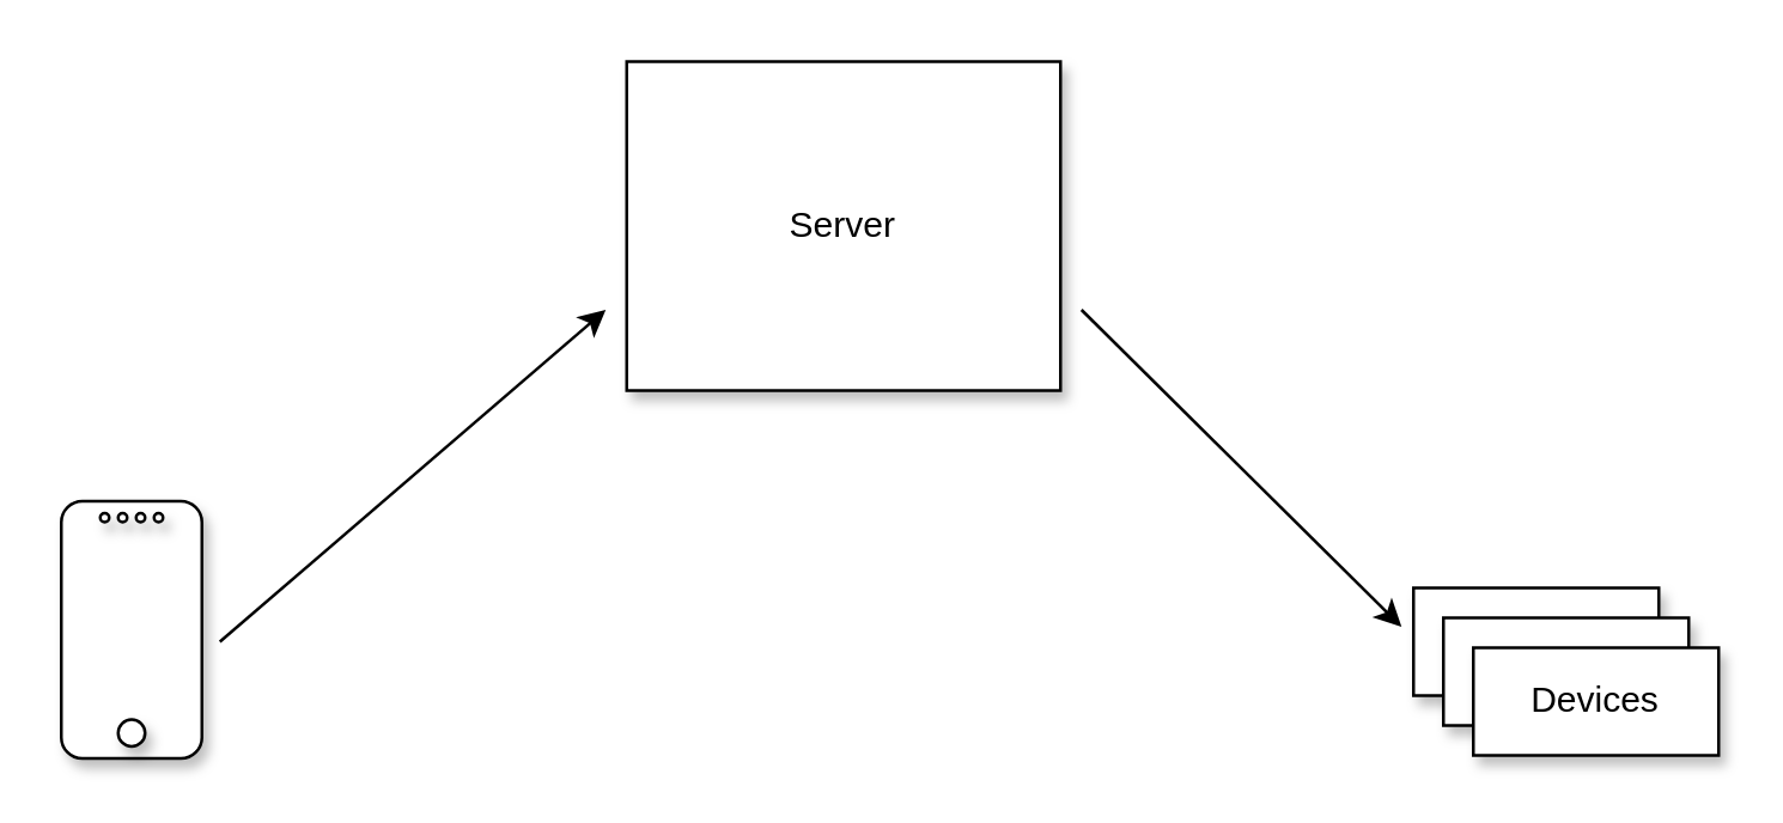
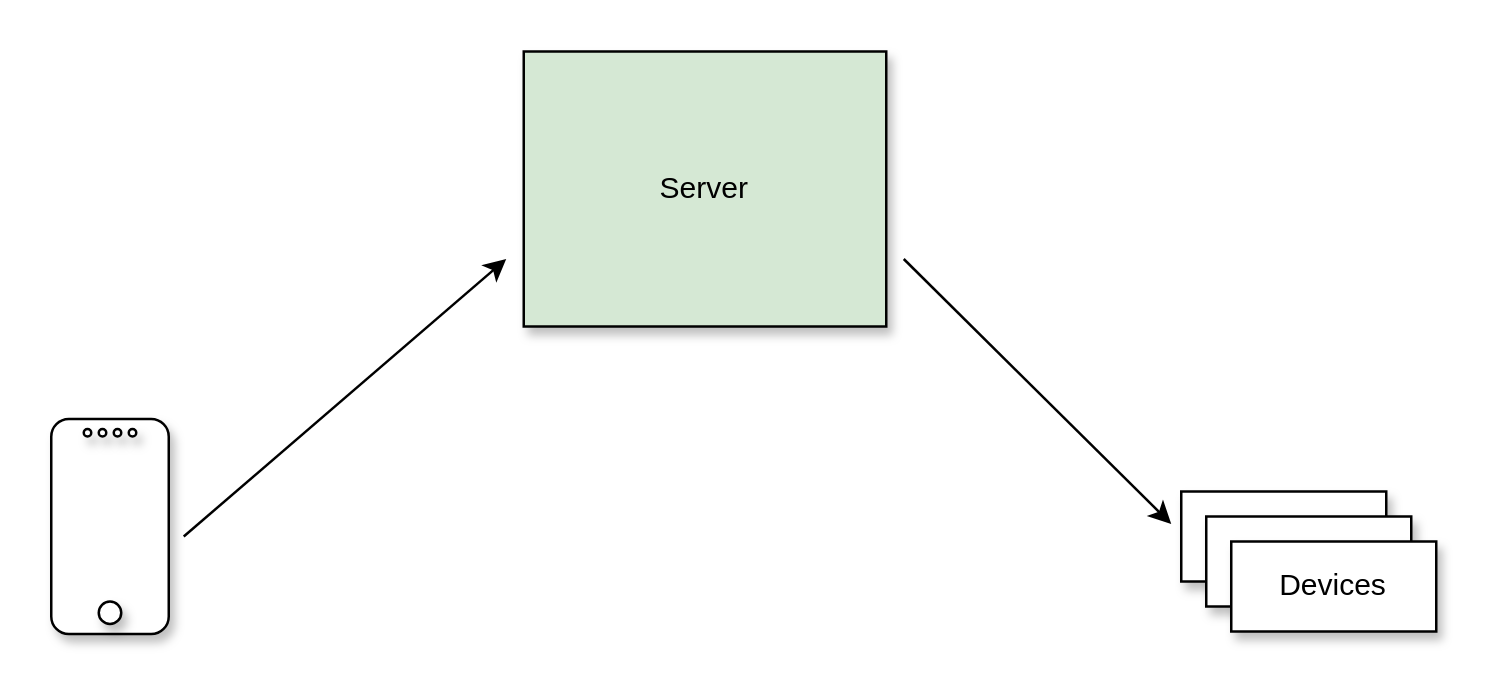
  <mxCell id="0" />
  <mxCell id="1" parent="0" />
- <mxCell id="2" value="Server" style="rounded=0;whiteSpace=wrap;html=1;shadow=1;" vertex="1" parent="1"><mxGeometry x="209" y="20" width="145" height="110" as="geometry" /></mxCell>
+ <mxCell id="2" value="Server" style="rounded=0;whiteSpace=wrap;html=1;shadow=1;fillColor=#d5e8d4;" vertex="1" parent="1"><mxGeometry x="209" y="20" width="145" height="110" as="geometry" /></mxCell>
  <mxCell id="3" value="Devices" style="rounded=0;whiteSpace=wrap;html=1;shadow=1;" vertex="1" parent="1"><mxGeometry x="472" y="196" width="82" height="36" as="geometry" /></mxCell>
  <mxCell id="4" value="" style="rounded=1;whiteSpace=wrap;html=1;shadow=1;" vertex="1" parent="1"><mxGeometry x="20" y="167" width="47" height="86" as="geometry" /></mxCell>
  <mxCell id="5" value="Devices" style="rounded=0;whiteSpace=wrap;html=1;shadow=1;" vertex="1" parent="1"><mxGeometry x="482" y="206" width="82" height="36" as="geometry" /></mxCell>
  <mxCell id="6" value="Devices" style="rounded=0;whiteSpace=wrap;html=1;shadow=1;" vertex="1" parent="1"><mxGeometry x="492" y="216" width="82" height="36" as="geometry" /></mxCell>
  <mxCell id="7" value="" style="ellipse;whiteSpace=wrap;html=1;aspect=fixed;shadow=1;" vertex="1" parent="1"><mxGeometry x="39" y="240" width="9" height="9" as="geometry" /></mxCell>
  <mxCell id="8" value="" style="ellipse;whiteSpace=wrap;html=1;aspect=fixed;shadow=1;" vertex="1" parent="1"><mxGeometry x="33" y="171" width="3" height="3" as="geometry" /></mxCell>
  <mxCell id="9" value="" style="ellipse;whiteSpace=wrap;html=1;aspect=fixed;shadow=1;" vertex="1" parent="1"><mxGeometry x="45" y="171" width="3" height="3" as="geometry" /></mxCell>
  <mxCell id="10" value="" style="ellipse;whiteSpace=wrap;html=1;aspect=fixed;shadow=1;" vertex="1" parent="1"><mxGeometry x="39" y="171" width="3" height="3" as="geometry" /></mxCell>
  <mxCell id="11" value="" style="ellipse;whiteSpace=wrap;html=1;aspect=fixed;shadow=1;" vertex="1" parent="1"><mxGeometry x="51" y="171" width="3" height="3" as="geometry" /></mxCell>
  <mxCell id="12" value="" style="endArrow=classic;html=1;rounded=0;" edge="1" parent="1"><mxGeometry width="50" height="50" relative="1" as="geometry"><mxPoint x="73" y="214" as="sourcePoint" /><mxPoint x="202" y="103" as="targetPoint" /></mxGeometry></mxCell>
  <mxCell id="13" value="" style="endArrow=classic;html=1;rounded=0;" edge="1" parent="1"><mxGeometry width="50" height="50" relative="1" as="geometry"><mxPoint x="361" y="103" as="sourcePoint" /><mxPoint x="468" y="209" as="targetPoint" /></mxGeometry></mxCell>
